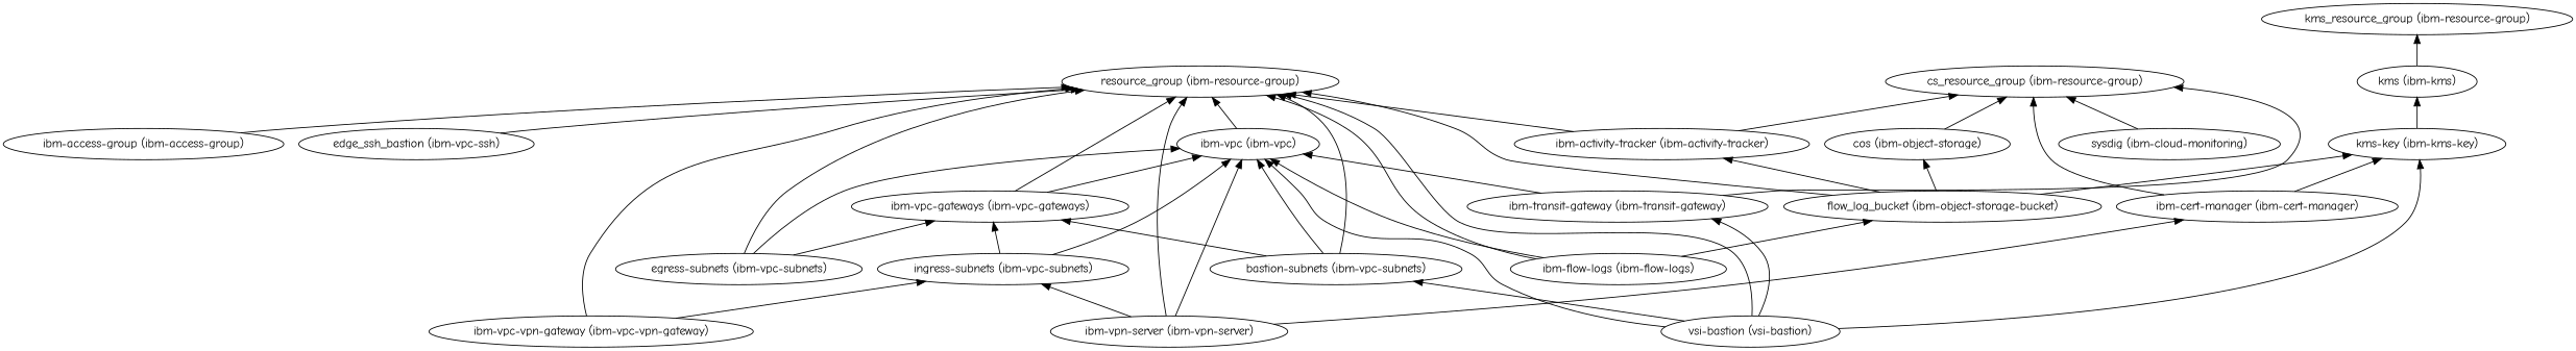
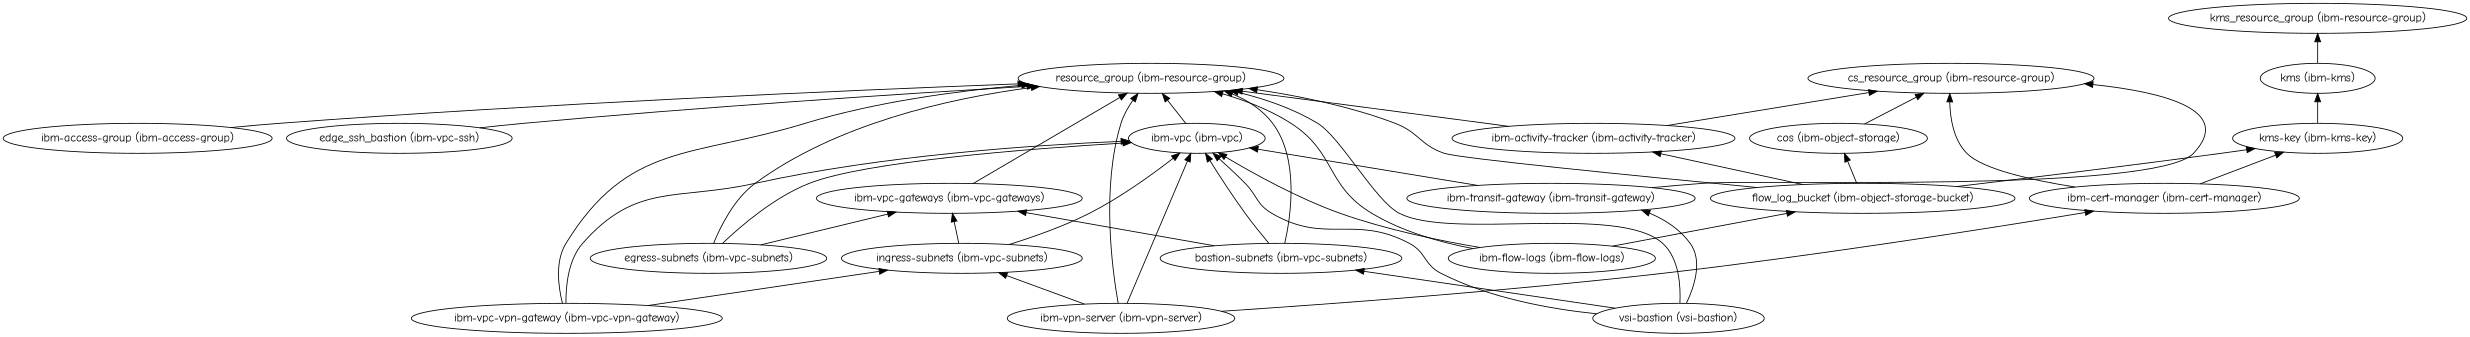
  digraph {
    fontname="Comic Neue"
    rankdir=BT
    node [fontname="Comic Neue"]
    edge [fontname="Comic Neue"]
    "ibm-access-group (ibm-access-group)"
    "resource_group (ibm-resource-group)"
    "ibm-activity-tracker (ibm-activity-tracker)"
    "cs_resource_group (ibm-resource-group)"
    "ibm-cert-manager (ibm-cert-manager)"
    "kms-key (ibm-kms-key)"
    "kms (ibm-kms)"
    "kms_resource_group (ibm-resource-group)"
-   "sysdig (ibm-cloud-monitoring)"
    "ibm-flow-logs (ibm-flow-logs)"
    "flow_log_bucket (ibm-object-storage-bucket)"
    "ibm-vpc (ibm-vpc)"
    "cos (ibm-object-storage)"
    "ibm-vpc-gateways (ibm-vpc-gateways)"
    "edge_ssh_bastion (ibm-vpc-ssh)"
    "ingress-subnets (ibm-vpc-subnets)"
    "bastion-subnets (ibm-vpc-subnets)"
    "egress-subnets (ibm-vpc-subnets)"
    "ibm-vpc-vpn-gateway (ibm-vpc-vpn-gateway)"
    "ibm-vpn-server (ibm-vpn-server)"
    "vsi-bastion (vsi-bastion)"
    "ibm-transit-gateway (ibm-transit-gateway)"
    "ibm-access-group (ibm-access-group)" -> "resource_group (ibm-resource-group)"
    "ibm-activity-tracker (ibm-activity-tracker)" -> "resource_group (ibm-resource-group)"
    "ibm-activity-tracker (ibm-activity-tracker)" -> "cs_resource_group (ibm-resource-group)"
    "ibm-cert-manager (ibm-cert-manager)" -> "cs_resource_group (ibm-resource-group)"
    "ibm-cert-manager (ibm-cert-manager)" -> "kms-key (ibm-kms-key)"
    "kms-key (ibm-kms-key)" -> "kms (ibm-kms)"
    "kms (ibm-kms)" -> "kms_resource_group (ibm-resource-group)"
-   "sysdig (ibm-cloud-monitoring)" -> "cs_resource_group (ibm-resource-group)"
    "ibm-flow-logs (ibm-flow-logs)" -> "resource_group (ibm-resource-group)"
    "ibm-flow-logs (ibm-flow-logs)" -> "flow_log_bucket (ibm-object-storage-bucket)"
    "ibm-flow-logs (ibm-flow-logs)" -> "ibm-vpc (ibm-vpc)"
    "flow_log_bucket (ibm-object-storage-bucket)" -> "resource_group (ibm-resource-group)"
    "flow_log_bucket (ibm-object-storage-bucket)" -> "ibm-activity-tracker (ibm-activity-tracker)"
    "flow_log_bucket (ibm-object-storage-bucket)" -> "kms-key (ibm-kms-key)"
    "flow_log_bucket (ibm-object-storage-bucket)" -> "cos (ibm-object-storage)"
    "ibm-vpc (ibm-vpc)" -> "resource_group (ibm-resource-group)"
    "cos (ibm-object-storage)" -> "cs_resource_group (ibm-resource-group)"
    "ibm-vpc-gateways (ibm-vpc-gateways)" -> "resource_group (ibm-resource-group)"
-   "ibm-vpc-gateways (ibm-vpc-gateways)" -> "ibm-vpc (ibm-vpc)"
+   "ibm-vpc-vpn-gateway (ibm-vpc-vpn-gateway)" -> "ibm-vpc (ibm-vpc)"
    "edge_ssh_bastion (ibm-vpc-ssh)" -> "resource_group (ibm-resource-group)"
    "ingress-subnets (ibm-vpc-subnets)" -> "ibm-vpc (ibm-vpc)"
    "ingress-subnets (ibm-vpc-subnets)" -> "ibm-vpc-gateways (ibm-vpc-gateways)"
    "bastion-subnets (ibm-vpc-subnets)" -> "resource_group (ibm-resource-group)"
    "bastion-subnets (ibm-vpc-subnets)" -> "ibm-vpc (ibm-vpc)"
    "bastion-subnets (ibm-vpc-subnets)" -> "ibm-vpc-gateways (ibm-vpc-gateways)"
    "egress-subnets (ibm-vpc-subnets)" -> "resource_group (ibm-resource-group)"
    "egress-subnets (ibm-vpc-subnets)" -> "ibm-vpc (ibm-vpc)"
    "egress-subnets (ibm-vpc-subnets)" -> "ibm-vpc-gateways (ibm-vpc-gateways)"
    "ibm-vpc-vpn-gateway (ibm-vpc-vpn-gateway)" -> "resource_group (ibm-resource-group)"
    "ibm-vpc-vpn-gateway (ibm-vpc-vpn-gateway)" -> "ingress-subnets (ibm-vpc-subnets)"
    "ibm-vpn-server (ibm-vpn-server)" -> "resource_group (ibm-resource-group)"
    "ibm-vpn-server (ibm-vpn-server)" -> "ibm-cert-manager (ibm-cert-manager)"
    "ibm-vpn-server (ibm-vpn-server)" -> "ibm-vpc (ibm-vpc)"
    "ibm-vpn-server (ibm-vpn-server)" -> "ingress-subnets (ibm-vpc-subnets)"
    "vsi-bastion (vsi-bastion)" -> "resource_group (ibm-resource-group)"
-   "vsi-bastion (vsi-bastion)" -> "kms-key (ibm-kms-key)"
    "vsi-bastion (vsi-bastion)" -> "ibm-vpc (ibm-vpc)"
    "vsi-bastion (vsi-bastion)" -> "bastion-subnets (ibm-vpc-subnets)"
    "vsi-bastion (vsi-bastion)" -> "ibm-transit-gateway (ibm-transit-gateway)"
    "ibm-transit-gateway (ibm-transit-gateway)" -> "cs_resource_group (ibm-resource-group)"
    "ibm-transit-gateway (ibm-transit-gateway)" -> "ibm-vpc (ibm-vpc)"
  }
